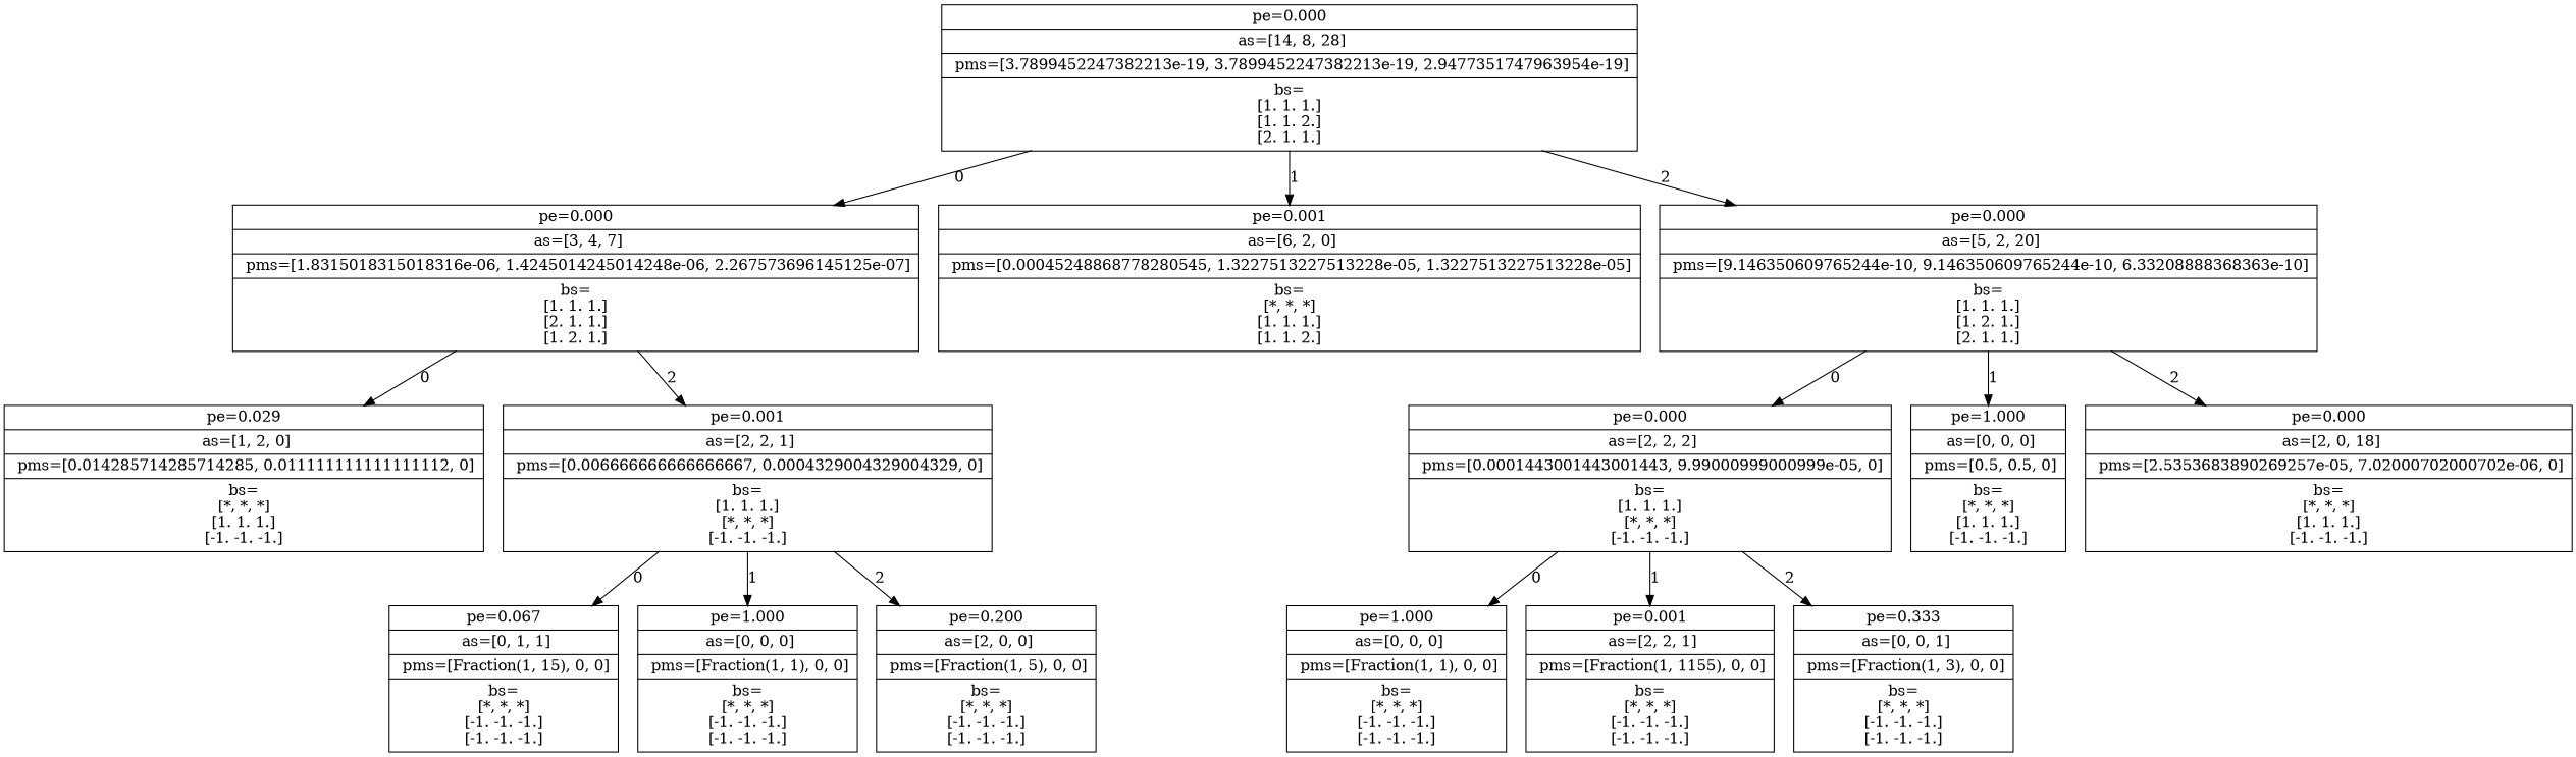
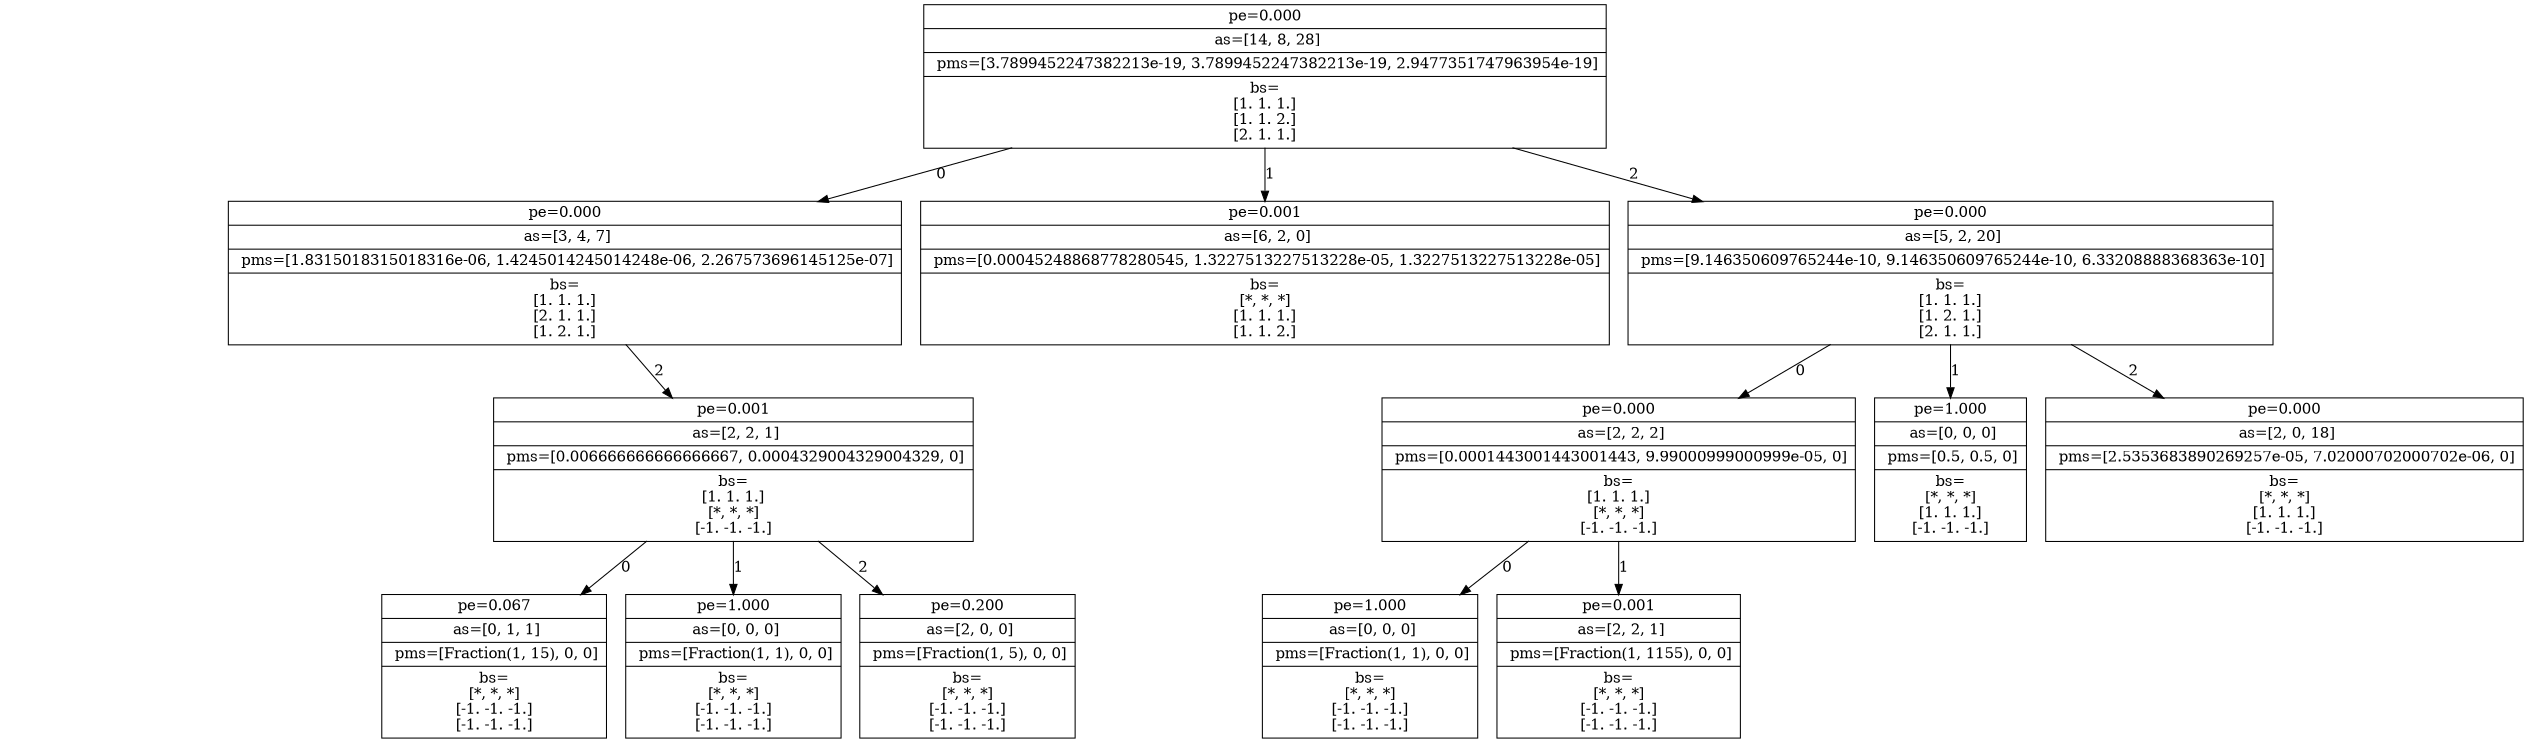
  digraph {
    node [shape=record]
    n1 [label="{pe=0.000 | as=[14, 8, 28] | pms=[3.7899452247382213e-19, 3.7899452247382213e-19, 2.9477351747963954e-19] | bs=\n[1. 1. 1.]\n[1. 1. 2.]\n[2. 1. 1.]\n}"]
    n2 [label="{pe=0.000 | as=[3, 4, 7] | pms=[1.8315018315018316e-06, 1.4245014245014248e-06, 2.267573696145125e-07] | bs=\n[1. 1. 1.]\n[2. 1. 1.]\n[1. 2. 1.]\n}"]
    n3 [label="{pe=0.001 | as=[6, 2, 0] | pms=[0.00045248868778280545, 1.3227513227513228e-05, 1.3227513227513228e-05] | bs=\n[*, *, *]\n[1. 1. 1.]\n[1. 1. 2.]\n}"]
    n4 [label="{pe=0.000 | as=[5, 2, 20] | pms=[9.146350609765244e-10, 9.146350609765244e-10, 6.33208888368363e-10] | bs=\n[1. 1. 1.]\n[1. 2. 1.]\n[2. 1. 1.]\n}"]
-   n5 [label="{pe=0.029 | as=[1, 2, 0] | pms=[0.014285714285714285, 0.011111111111111112, 0] | bs=\n[*, *, *]\n[1. 1. 1.]\n[-1. -1. -1.]\n}"]
    n6 [label="{pe=0.001 | as=[2, 2, 1] | pms=[0.006666666666666667, 0.0004329004329004329, 0] | bs=\n[1. 1. 1.]\n[*, *, *]\n[-1. -1. -1.]\n}"]
    n7 [label="{pe=0.000 | as=[2, 2, 2] | pms=[0.0001443001443001443, 9.99000999000999e-05, 0] | bs=\n[1. 1. 1.]\n[*, *, *]\n[-1. -1. -1.]\n}"]
    n8 [label="{pe=1.000 | as=[0, 0, 0] | pms=[0.5, 0.5, 0] | bs=\n[*, *, *]\n[1. 1. 1.]\n[-1. -1. -1.]\n}"]
    n9 [label="{pe=0.000 | as=[2, 0, 18] | pms=[2.5353683890269257e-05, 7.02000702000702e-06, 0] | bs=\n[*, *, *]\n[1. 1. 1.]\n[-1. -1. -1.]\n}"]
    n10 [label="{pe=0.067 | as=[0, 1, 1] | pms=[Fraction(1, 15), 0, 0] | bs=\n[*, *, *]\n[-1. -1. -1.]\n[-1. -1. -1.]\n}"]
    n11 [label="{pe=1.000 | as=[0, 0, 0] | pms=[Fraction(1, 1), 0, 0] | bs=\n[*, *, *]\n[-1. -1. -1.]\n[-1. -1. -1.]\n}"]
    n12 [label="{pe=0.200 | as=[2, 0, 0] | pms=[Fraction(1, 5), 0, 0] | bs=\n[*, *, *]\n[-1. -1. -1.]\n[-1. -1. -1.]\n}"]
    n13 [label="{pe=1.000 | as=[0, 0, 0] | pms=[Fraction(1, 1), 0, 0] | bs=\n[*, *, *]\n[-1. -1. -1.]\n[-1. -1. -1.]\n}"]
    n14 [label="{pe=0.001 | as=[2, 2, 1] | pms=[Fraction(1, 1155), 0, 0] | bs=\n[*, *, *]\n[-1. -1. -1.]\n[-1. -1. -1.]\n}"]
-   n15 [label="{pe=0.333 | as=[0, 0, 1] | pms=[Fraction(1, 3), 0, 0] | bs=\n[*, *, *]\n[-1. -1. -1.]\n[-1. -1. -1.]\n}"]
    n1 -> n2 [label=0]
    n1 -> n3 [label=1]
    n1 -> n4 [label=2]
-   n2 -> n5 [label=0]
    n2 -> n6 [label=2]
    n4 -> n7 [label=0]
    n4 -> n8 [label=1]
    n4 -> n9 [label=2]
    n6 -> n10 [label=0]
    n6 -> n11 [label=1]
    n6 -> n12 [label=2]
    n7 -> n13 [label=0]
    n7 -> n14 [label=1]
-   n7 -> n15 [label=2]
  }
